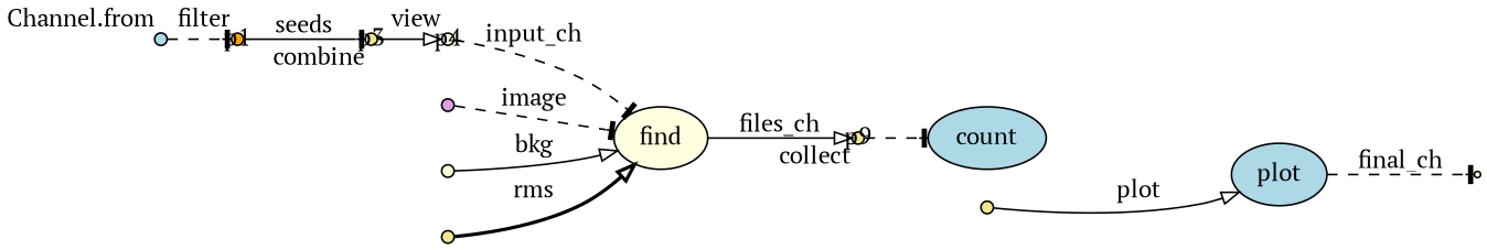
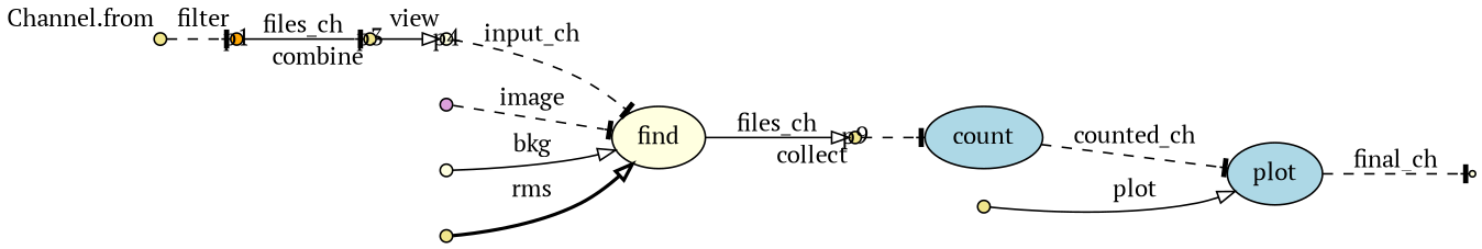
  digraph {
    fontname="PT Serif"
    rankdir=LR
    node [fillcolor=khaki fixedsize=true fontname="PT Serif" shape=point style=filled]
    edge [arrowhead=tee fontname="PT Serif" style=dashed]
-   p0 [fillcolor=lightblue width=0.1 xlabel="Channel.from"]
+   p0 [width=0.1 xlabel="Channel.from"]
    p1 [fillcolor=orange shape=circle width=0.1 xlabel=filter]
    p3 [shape=circle width=0.1 xlabel=combine]
    p4 [fillcolor=lightyellow shape=circle width=0.1 xlabel=view]
    n5 [fillcolor=lightyellow label=find fixedsize="" shape=""]
    p9 [shape=circle width=0.1 xlabel=collect]
    n7 [fillcolor=lightblue label=count fixedsize="" shape=""]
    p5 [fillcolor=plum width=0.1]
    p6 [fillcolor=lightyellow width=0.1]
    p7 [width=0.1]
    n11 [fillcolor=lightblue label=plot fixedsize="" shape=""]
    p13 [fillcolor=lightyellow fixedsize=""]
    p11 [width=0.1]
    p0 -> p1
-   p1 -> p3 [label=seeds style=solid]
+   p1 -> p3 [label=files_ch style=solid]
    p3 -> p4 [arrowhead=onormal style=solid]
    p4 -> n5 [label=input_ch]
    n5 -> p9 [arrowhead=onormal label=files_ch style=solid]
    p9 -> n7
+   n7 -> n11 [label=counted_ch]
    p5 -> n5 [label=image]
    p6 -> n5 [arrowhead=onormal label=bkg style=solid]
    p7 -> n5 [arrowhead=onormal label=rms style=bold]
    n11 -> p13 [label=final_ch]
    p11 -> n11 [arrowhead=onormal label=plot style=solid]
  }
